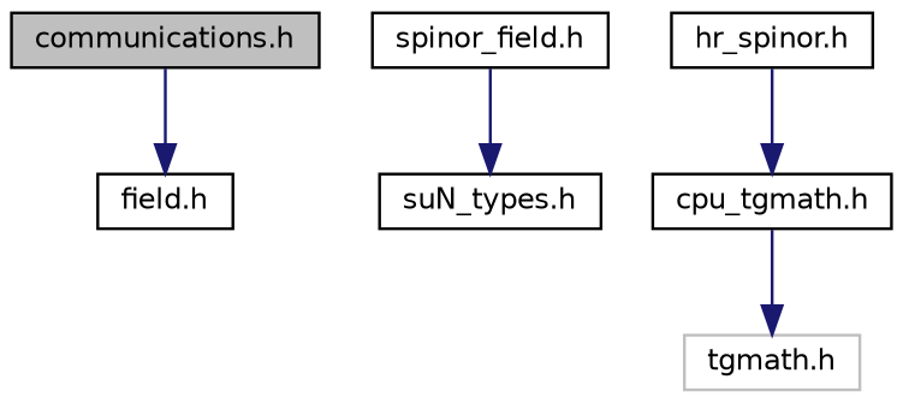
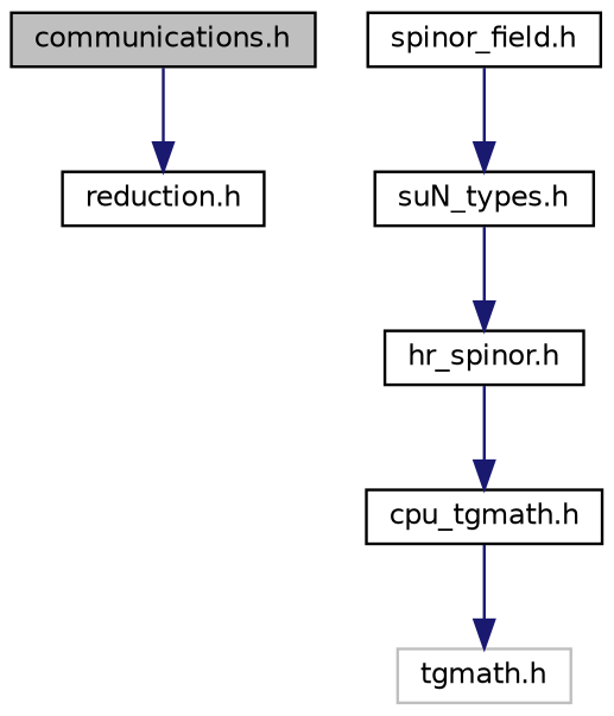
  digraph {
    node [color=black fillcolor=white fontname=Helvetica fontsize=10 shape=record style=filled]
    edge [color=midnightblue fontname=Helvetica fontsize=10 labelfontname=Helvetica labelfontsize=10 style=solid]
    n1 [fillcolor=grey75 fontcolor=black height=0.2 label="communications.h" width=0.4]
-   n2 [height=0.2 label="field.h" width=0.4]
+   n2 [height=0.2 label="reduction.h" width=0.4]
    n3 [height=0.2 label="spinor_field.h" width=0.4]
    n4 [height=0.2 label="suN_types.h" width=0.4]
    n5 [height=0.2 label="hr_spinor.h" width=0.4]
    n6 [height=0.2 label="cpu_tgmath.h" width=0.4]
    n7 [color=grey75 height=0.2 label="tgmath.h" width=0.4]
    n1 -> n2
    n3 -> n4
+   n4 -> n5
    n5 -> n6
    n6 -> n7
  }
